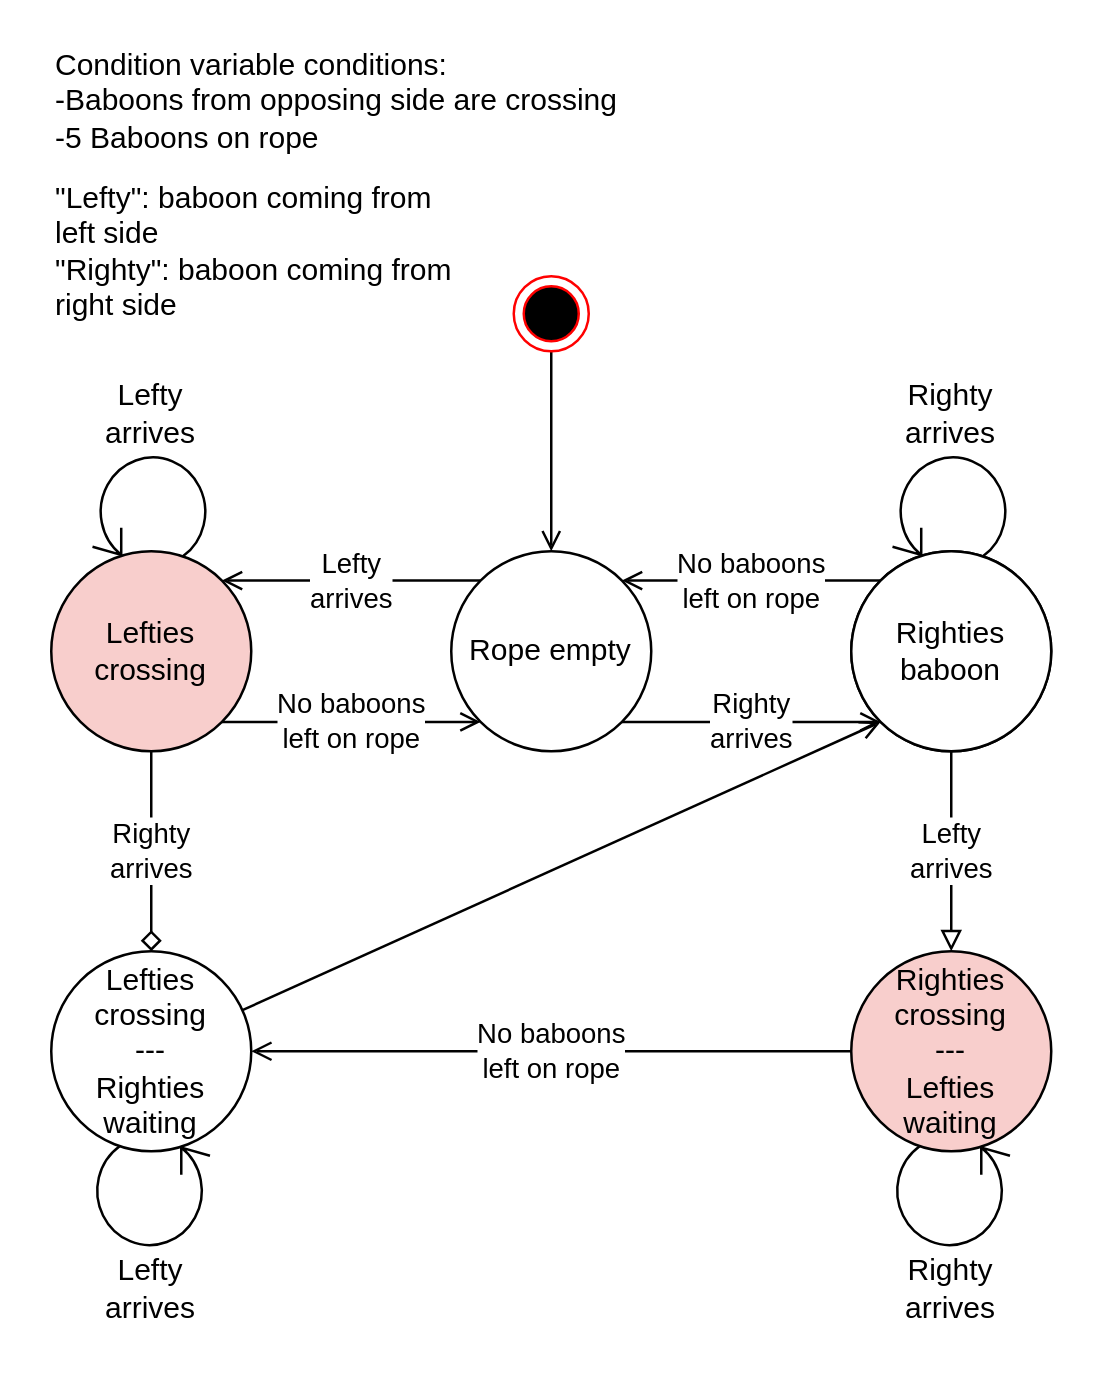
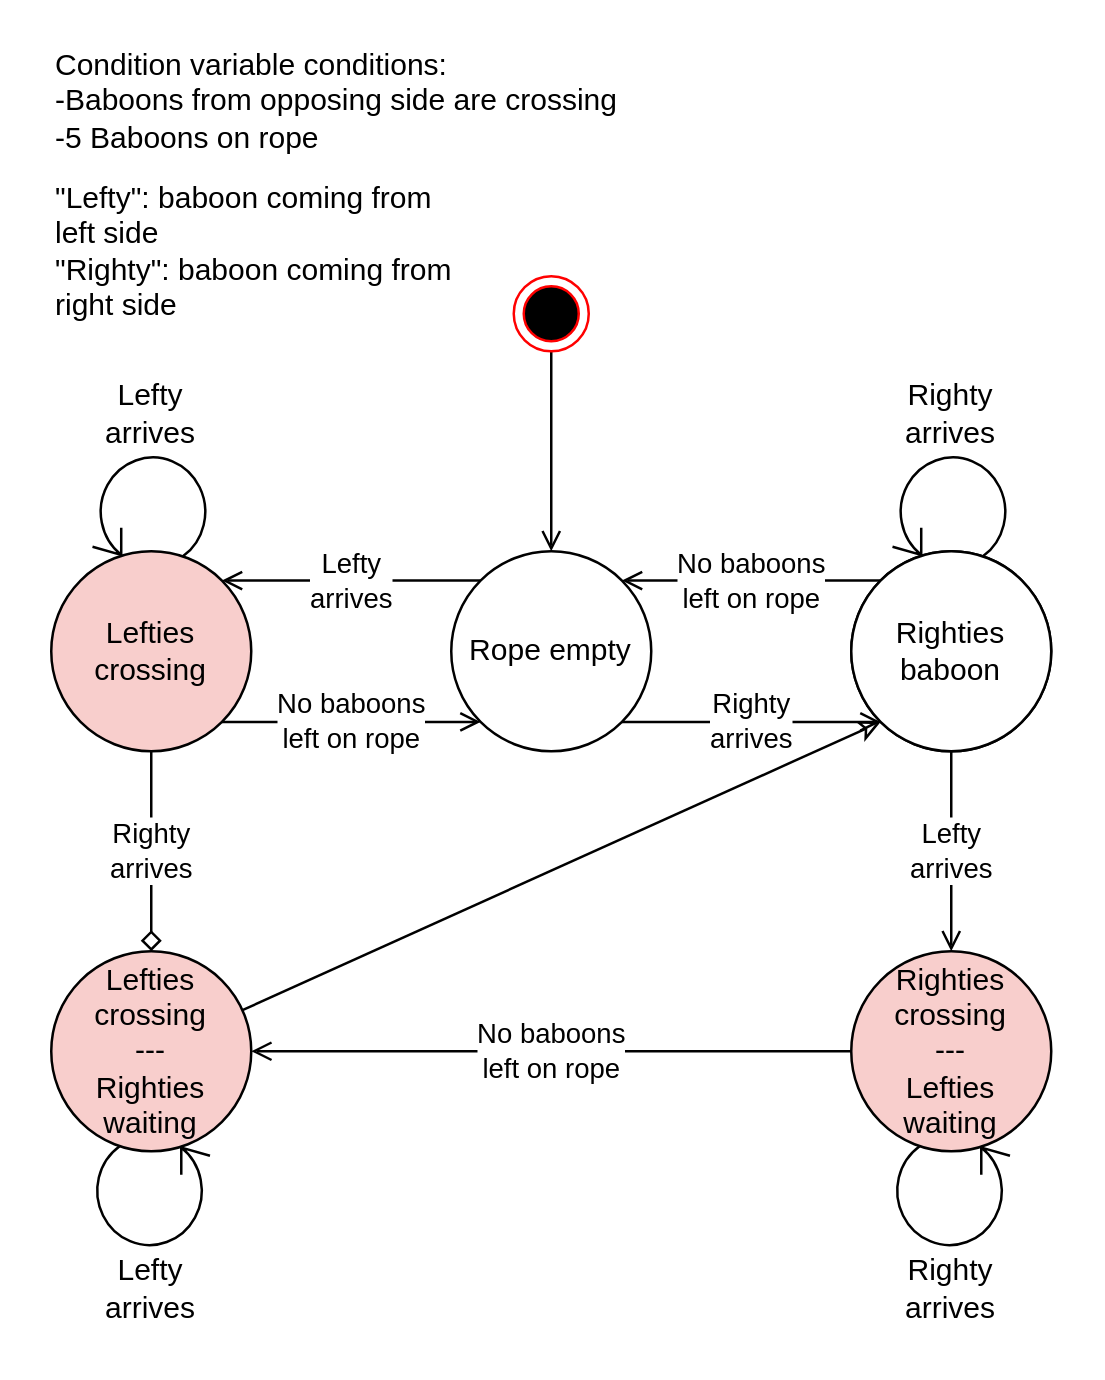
  <mxCell id="0" />
  <mxCell id="1" parent="0" />
- <mxCell id="2" value="" style="endArrow=open;html=1;endFill=0;entryX=0;entryY=1;entryDx=0;entryDy=0;" edge="1" parent="1" source="24" target="9"><mxGeometry width="50" height="50" relative="1" as="geometry"><mxPoint x="140" y="440" as="sourcePoint" /><mxPoint x="350" y="310" as="targetPoint" /></mxGeometry></mxCell>
+ <mxCell id="2" value="" style="endArrow=classic;html=1;endFill=0;entryX=0;entryY=1;entryDx=0;entryDy=0;" edge="1" parent="1" source="24" target="9"><mxGeometry width="50" height="50" relative="1" as="geometry"><mxPoint x="140" y="440" as="sourcePoint" /><mxPoint x="350" y="310" as="targetPoint" /></mxGeometry></mxCell>
  <mxCell id="3" value="" style="shape=mxgraph.bpmn.loop;html=1;outlineConnect=0;rotation=180;" vertex="1" parent="1"><mxGeometry x="36.5" y="453" width="47" height="47" as="geometry" /></mxCell>
  <mxCell id="4" value="Lefty&lt;br&gt;arrives" style="text;html=1;strokeColor=none;fillColor=none;align=center;verticalAlign=middle;whiteSpace=wrap;rounded=0;" vertex="1" parent="1"><mxGeometry x="40" y="500" width="40" height="30" as="geometry" /></mxCell>
  <mxCell id="5" value="" style="shape=mxgraph.bpmn.loop;html=1;outlineConnect=0;rotation=180;" vertex="1" parent="1"><mxGeometry x="356.5" y="453" width="47" height="47" as="geometry" /></mxCell>
  <mxCell id="6" value="" style="shape=mxgraph.bpmn.loop;html=1;outlineConnect=0;" vertex="1" parent="1"><mxGeometry x="356.5" y="180" width="47" height="47" as="geometry" /></mxCell>
  <mxCell id="7" value="Rope empty" style="ellipse;whiteSpace=wrap;html=1;aspect=fixed;" vertex="1" parent="1"><mxGeometry x="180" y="220" width="80" height="80" as="geometry" /></mxCell>
  <mxCell id="8" value="Rope empty" style="ellipse;whiteSpace=wrap;html=1;aspect=fixed;" vertex="1" parent="1"><mxGeometry x="340" y="220" width="80" height="80" as="geometry" /></mxCell>
  <mxCell id="9" value="Righties baboon" style="ellipse;whiteSpace=wrap;html=1;aspect=fixed;" vertex="1" parent="1"><mxGeometry x="340" y="220" width="80" height="80" as="geometry" /></mxCell>
  <mxCell id="10" value="Righty&lt;br&gt;arrives" style="endArrow=open;html=1;endFill=0;exitX=1;exitY=1;exitDx=0;exitDy=0;entryX=0;entryY=1;entryDx=0;entryDy=0;" edge="1" parent="1" source="7" target="9"><mxGeometry width="50" height="50" relative="1" as="geometry"><mxPoint x="270" y="440" as="sourcePoint" /><mxPoint x="330" y="290" as="targetPoint" /></mxGeometry></mxCell>
  <mxCell id="11" value="" style="endArrow=open;html=1;endFill=0;" edge="1" parent="1" target="7"><mxGeometry width="50" height="50" relative="1" as="geometry"><mxPoint x="220" y="140" as="sourcePoint" /><mxPoint x="190" y="100" as="targetPoint" /></mxGeometry></mxCell>
  <mxCell id="12" value="Lefty&lt;br&gt;arrives" style="endArrow=open;html=1;endFill=0;entryX=1;entryY=0;entryDx=0;entryDy=0;exitX=0;exitY=0;exitDx=0;exitDy=0;" edge="1" parent="1" source="7" target="21"><mxGeometry width="50" height="50" relative="1" as="geometry"><mxPoint x="110" y="450" as="sourcePoint" /><mxPoint x="160" y="400" as="targetPoint" /></mxGeometry></mxCell>
  <mxCell id="13" value="Condition variable conditions:&lt;br&gt;-Baboons from opposing side are crossing&lt;br&gt;-5 Baboons on rope" style="text;html=1;strokeColor=none;fillColor=none;align=left;verticalAlign=middle;whiteSpace=wrap;rounded=0;" vertex="1" parent="1"><mxGeometry x="20" y="20" width="240" height="40" as="geometry" /></mxCell>
  <mxCell id="14" value="Righty&lt;br&gt;arrives" style="text;html=1;strokeColor=none;fillColor=none;align=center;verticalAlign=middle;whiteSpace=wrap;rounded=0;" vertex="1" parent="1"><mxGeometry x="360" y="150" width="40" height="30" as="geometry" /></mxCell>
  <mxCell id="15" value="Righties&lt;br&gt;crossing&lt;br&gt;---&lt;br&gt;Lefties&lt;br&gt;waiting" style="ellipse;whiteSpace=wrap;html=1;aspect=fixed;fillColor=#f8cecc;" vertex="1" parent="1"><mxGeometry x="340" y="380" width="80" height="80" as="geometry" /></mxCell>
- <mxCell id="16" value="Lefty&lt;br&gt;arrives" style="endArrow=block;html=1;endFill=0;" edge="1" parent="1" source="9" target="15"><mxGeometry width="50" height="50" relative="1" as="geometry"><mxPoint x="310" y="380" as="sourcePoint" /><mxPoint x="360" y="330" as="targetPoint" /></mxGeometry></mxCell>
+ <mxCell id="16" value="Lefty&lt;br&gt;arrives" style="endArrow=open;html=1;endFill=0;" edge="1" parent="1" source="9" target="15"><mxGeometry width="50" height="50" relative="1" as="geometry"><mxPoint x="310" y="380" as="sourcePoint" /><mxPoint x="360" y="330" as="targetPoint" /></mxGeometry></mxCell>
  <mxCell id="17" value="No baboons&lt;br&gt;left on rope" style="endArrow=open;html=1;endFill=0;" edge="1" parent="1" source="15" target="24"><mxGeometry width="50" height="50" relative="1" as="geometry"><mxPoint x="250" y="420" as="sourcePoint" /><mxPoint x="300" y="370" as="targetPoint" /></mxGeometry></mxCell>
  <mxCell id="18" value="No baboons&lt;br&gt;left on rope" style="endArrow=open;html=1;exitX=0;exitY=0;exitDx=0;exitDy=0;entryX=1;entryY=0;entryDx=0;entryDy=0;endFill=0;" edge="1" parent="1" source="9" target="7"><mxGeometry width="50" height="50" relative="1" as="geometry"><mxPoint x="290" y="350" as="sourcePoint" /><mxPoint x="340" y="300" as="targetPoint" /></mxGeometry></mxCell>
  <mxCell id="19" value="No baboons&lt;br&gt;left on rope" style="endArrow=open;html=1;exitX=1;exitY=1;exitDx=0;exitDy=0;entryX=0;entryY=1;entryDx=0;entryDy=0;endFill=0;" edge="1" parent="1" source="21" target="7"><mxGeometry width="50" height="50" relative="1" as="geometry"><mxPoint x="361.716" y="241.716" as="sourcePoint" /><mxPoint x="258.284" y="241.716" as="targetPoint" /></mxGeometry></mxCell>
  <mxCell id="20" value="" style="shape=mxgraph.bpmn.loop;html=1;outlineConnect=0;" vertex="1" parent="1"><mxGeometry x="36.5" y="180" width="47" height="47" as="geometry" /></mxCell>
  <mxCell id="21" value="Lefties crossing" style="ellipse;whiteSpace=wrap;html=1;aspect=fixed;fillColor=#f8cecc;" vertex="1" parent="1"><mxGeometry x="20" y="220" width="80" height="80" as="geometry" /></mxCell>
  <mxCell id="22" value="Lefty&lt;br&gt;arrives" style="text;html=1;strokeColor=none;fillColor=none;align=center;verticalAlign=middle;whiteSpace=wrap;rounded=0;" vertex="1" parent="1"><mxGeometry x="40" y="150" width="40" height="30" as="geometry" /></mxCell>
  <mxCell id="23" value="" style="ellipse;html=1;shape=endState;fillColor=#000000;strokeColor=#ff0000;" vertex="1" parent="1"><mxGeometry x="205" y="110" width="30" height="30" as="geometry" /></mxCell>
- <mxCell id="24" value="Lefties&lt;br&gt;crossing&lt;br&gt;---&lt;br&gt;Righties&lt;br&gt;waiting" style="ellipse;whiteSpace=wrap;html=1;aspect=fixed;" vertex="1" parent="1"><mxGeometry x="20" y="380" width="80" height="80" as="geometry" /></mxCell>
+ <mxCell id="24" value="Lefties&lt;br&gt;crossing&lt;br&gt;---&lt;br&gt;Righties&lt;br&gt;waiting" style="ellipse;whiteSpace=wrap;html=1;aspect=fixed;fillColor=#f8cecc;" vertex="1" parent="1"><mxGeometry x="20" y="380" width="80" height="80" as="geometry" /></mxCell>
  <mxCell id="25" value="Righty&lt;br&gt;arrives" style="endArrow=diamond;html=1;endFill=0;" edge="1" parent="1" source="21" target="24"><mxGeometry width="50" height="50" relative="1" as="geometry"><mxPoint x="390" y="310" as="sourcePoint" /><mxPoint x="390" y="390" as="targetPoint" /></mxGeometry></mxCell>
  <mxCell id="26" value="Righty&lt;br&gt;arrives" style="text;html=1;strokeColor=none;fillColor=none;align=center;verticalAlign=middle;whiteSpace=wrap;rounded=0;" vertex="1" parent="1"><mxGeometry x="360" y="500" width="40" height="30" as="geometry" /></mxCell>
  <mxCell id="27" value="&quot;Lefty&quot;: baboon coming from left side&lt;br&gt;&quot;Righty&quot;: baboon coming from right side" style="text;html=1;strokeColor=none;fillColor=none;align=left;verticalAlign=middle;whiteSpace=wrap;rounded=0;" vertex="1" parent="1"><mxGeometry x="20" y="70" width="170" height="60" as="geometry" /></mxCell>
